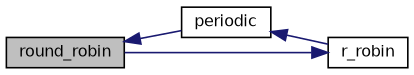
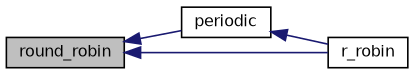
  digraph {
    rankdir=LR
    node [color=black fillcolor=white fontname=Helvetica fontsize=10 shape=record style=filled]
    edge [color=midnightblue dir=back fontname=Helvetica fontsize=10 labelfontname=Helvetica labelfontsize=10 style=solid]
    n1 [fillcolor=grey75 fontcolor=black height=0.2 label=round_robin width=0.4]
    n2 [height=0.2 label=periodic width=0.4]
    n3 [height=0.2 label=r_robin width=0.4]
    n1 -> n2
-   n3 -> n1
+   n1 -> n3
    n2 -> n3
  }
